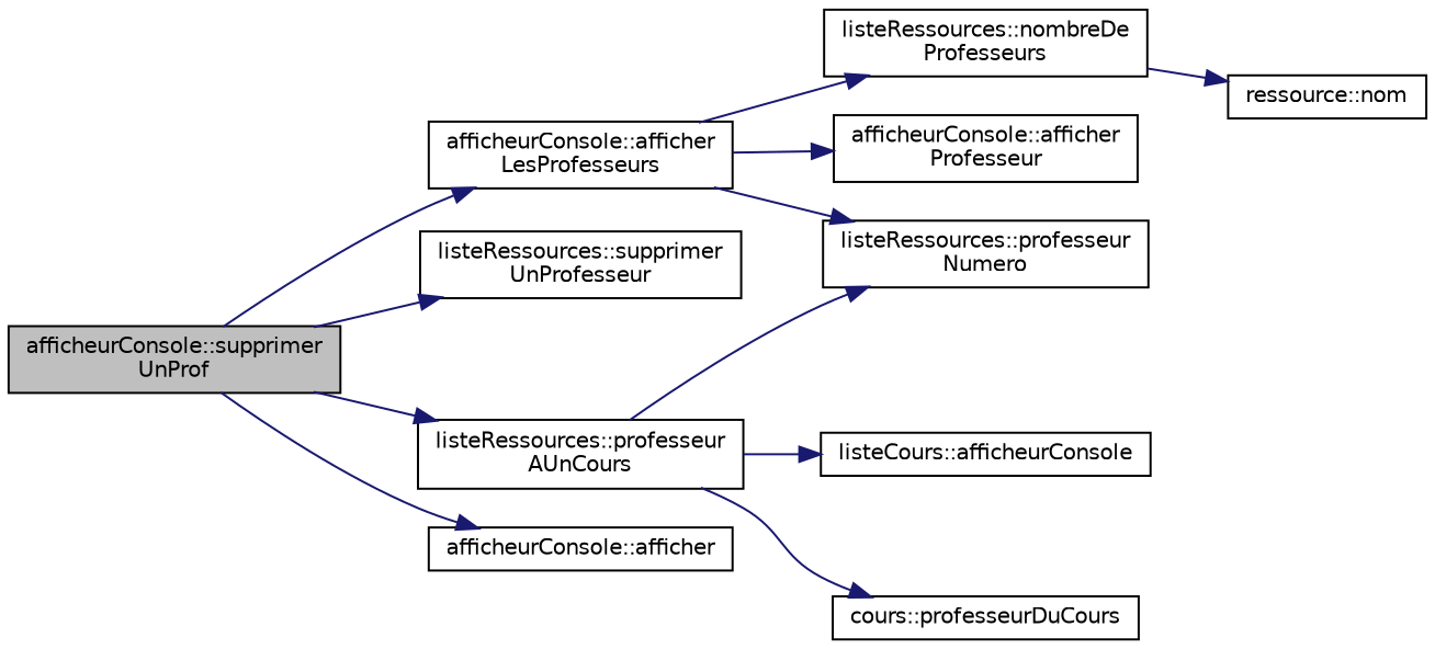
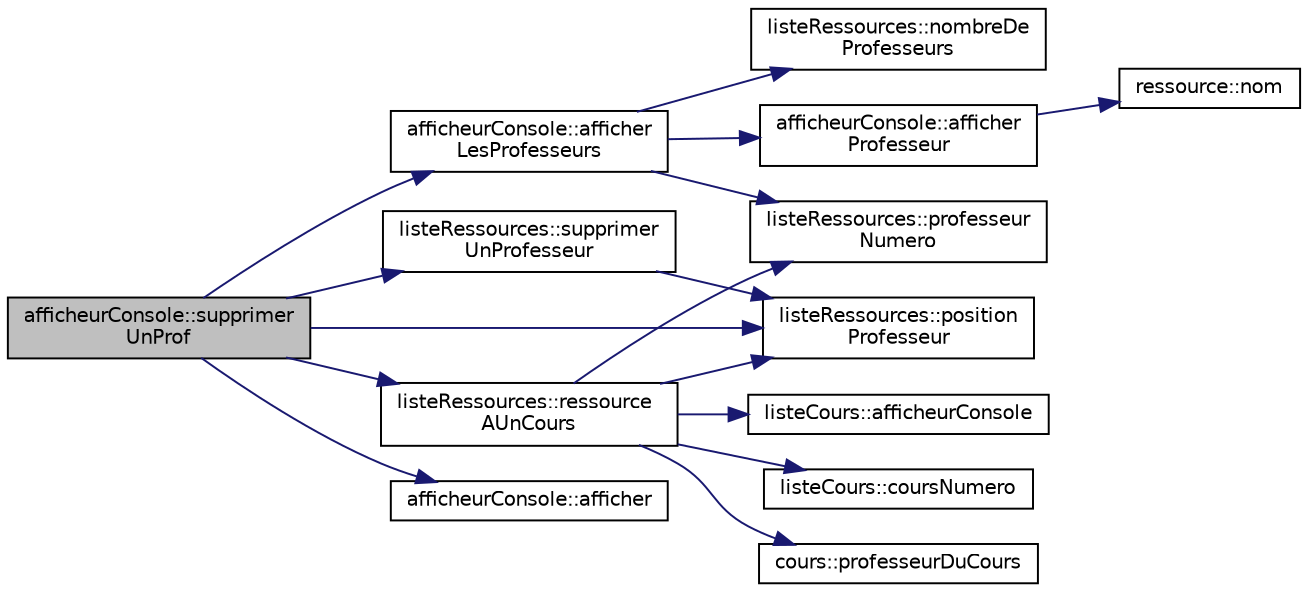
  digraph {
    rankdir=LR
    node [color=black fillcolor=white fontname=Helvetica fontsize=10 shape=record style=filled]
    edge [color=midnightblue fontname=Helvetica fontsize=10 labelfontname=Helvetica labelfontsize=10 style=solid]
    n1 [fillcolor=grey75 fontcolor=black height=0.2 label="afficheurConsole::supprimer\lUnProf" width=0.4]
    n2 [height=0.2 label="afficheurConsole::afficher\lLesProfesseurs" width=0.4]
    n3 [height=0.2 label="afficheurConsole::afficher" width=0.4]
-   n5 [height=0.2 label="listeRessources::professeur\lAUnCours" width=0.4]
+   n4 [height=0.2 label="listeRessources::position\lProfesseur" width=0.4]
+   n5 [height=0.2 label="listeRessources::ressource\lAUnCours" width=0.4]
    n6 [height=0.2 label="listeRessources::supprimer\lUnProfesseur" width=0.4]
    n7 [height=0.2 label="listeRessources::nombreDe\lProfesseurs" width=0.4]
    n8 [height=0.2 label="afficheurConsole::afficher\lProfesseur" width=0.4]
    n9 [height=0.2 label="listeRessources::professeur\lNumero" width=0.4]
    n10 [height=0.2 label="listeCours::afficheurConsole" width=0.4]
+   n11 [height=0.2 label="listeCours::coursNumero" width=0.4]
    n12 [height=0.2 label="cours::professeurDuCours" width=0.4]
    n13 [height=0.2 label="ressource::nom" width=0.4]
    n1 -> n2
    n1 -> n3
+   n1 -> n4
    n1 -> n5
    n1 -> n6
    n2 -> n7
    n2 -> n8
    n2 -> n9
+   n5 -> n4
    n5 -> n9
    n5 -> n10
+   n5 -> n11
    n5 -> n12
-   n7 -> n13
+   n6 -> n4
+   n8 -> n13
  }
